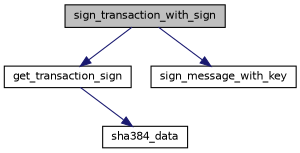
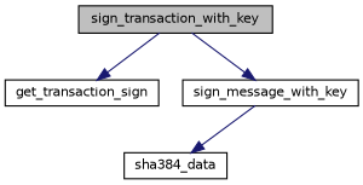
  digraph {
    rankdir=TB
    node [color=black fillcolor=white fontname=Helvetica fontsize=10 shape=record style=filled]
    edge [color=midnightblue fontname=Helvetica fontsize=10 labelfontname=Helvetica labelfontsize=10 style=solid]
-   n1 [fillcolor=grey75 fontcolor=black height=0.2 label=sign_transaction_with_sign width=0.4]
+   n1 [fillcolor=grey75 fontcolor=black height=0.2 label=sign_transaction_with_key width=0.4]
    n2 [height=0.2 label=get_transaction_sign width=0.4]
    n3 [height=0.2 label=sign_message_with_key width=0.4]
    n4 [height=0.2 label=sha384_data width=0.4]
    n1 -> n2
    n1 -> n3
-   n2 -> n4
+   n3 -> n4
  }
